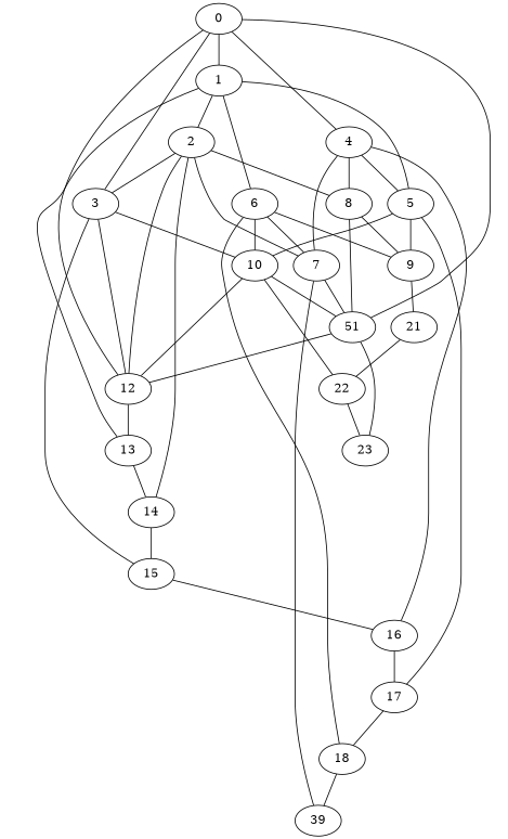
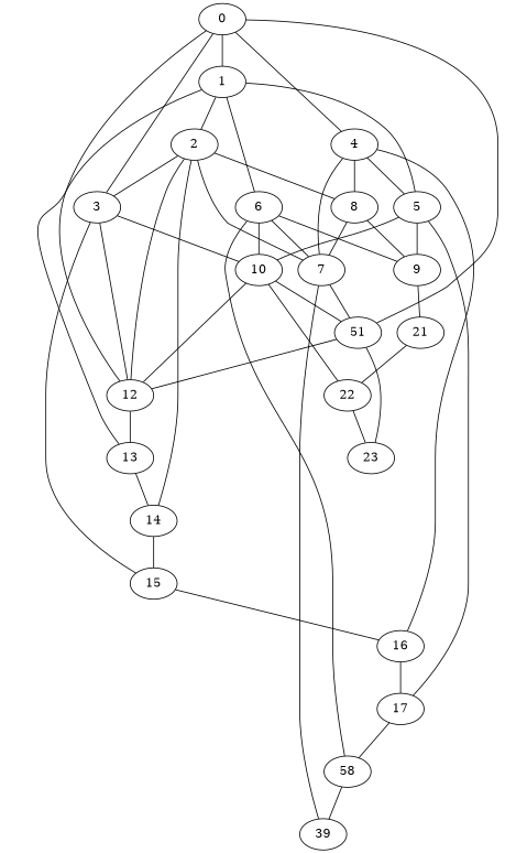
  graph {
    0
    1
    3
    4
    n5 [label=51]
    12
    2
    5
    6
    13
    10
    15
    7
    8
    16
    23
    14
    9
    17
-   18
+   18 [label=58]
    21
    22
    n23 [label=39]
    0 -- 1
    0 -- 3
    0 -- 4
    0 -- n5
    0 -- 12
    1 -- 2
    1 -- 5
    1 -- 6
    1 -- 13
    3 -- 12
    3 -- 10
    3 -- 15
    4 -- 5
    4 -- 7
    4 -- 8
    4 -- 16
    n5 -- 12
    n5 -- 23
    12 -- 13
    2 -- 3
    2 -- 12
    2 -- 7
    2 -- 8
    2 -- 14
    5 -- 10
    5 -- 9
    5 -- 17
    6 -- 10
    6 -- 7
    6 -- 9
    6 -- 18
    13 -- 14
    10 -- n5
    10 -- 12
    10 -- 22
    15 -- 16
    7 -- n5
    7 -- n23
-   8 -- n5
+   8 -- 7
    8 -- 9
    16 -- 17
    14 -- 15
    9 -- 21
    17 -- 18
    18 -- n23
    21 -- 22
    22 -- 23
  }
